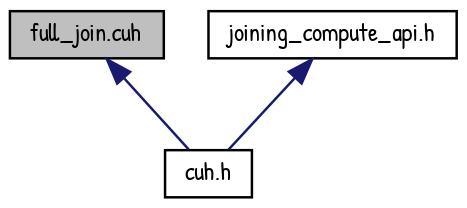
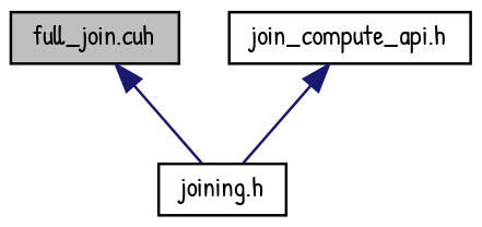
  digraph {
    fontname="Patrick Hand"
    node [color=black fillcolor=white fontname="Patrick Hand" fontsize=10 shape=record style=filled]
    edge [color=midnightblue dir=back fontname="Patrick Hand" fontsize=10 labelfontname=Helvetica labelfontsize=10 style=solid]
    n1 [fillcolor=grey75 fontcolor=black height=0.2 label="full_join.cuh" width=0.4]
-   n2 [height=0.2 label="cuh.h" width=0.4]
-   n3 [height=0.2 label="joining_compute_api.h" width=0.4]
+   n2 [height=0.2 label="joining.h" width=0.4]
+   n3 [height=0.2 label="join_compute_api.h" width=0.4]
    n1 -> n2
    n3 -> n2
  }
